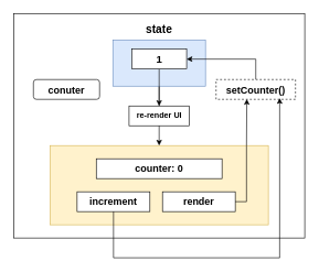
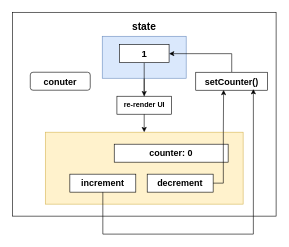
  <mxCell id="0" />
  <mxCell id="1" parent="0" />
  <mxCell id="2" value="" style="rounded=0;whiteSpace=wrap;html=1;" vertex="1" parent="1"><mxGeometry x="20" y="20" width="440" height="340" as="geometry" /></mxCell>
  <mxCell id="3" value="" style="rounded=0;whiteSpace=wrap;html=1;fillColor=#fff2cc;strokeColor=#d6b656;" vertex="1" parent="1"><mxGeometry x="75" y="220" width="330" height="120" as="geometry" /></mxCell>
  <mxCell id="4" value="increment" style="rounded=0;whiteSpace=wrap;html=1;fontStyle=1;fontSize=15;" vertex="1" parent="1"><mxGeometry x="116" y="290" width="110" height="30" as="geometry" /></mxCell>
- <mxCell id="5" value="render" style="rounded=0;whiteSpace=wrap;html=1;fontStyle=1;fontSize=15;" vertex="1" parent="1"><mxGeometry x="245" y="290" width="110" height="30" as="geometry" /></mxCell>
- <mxCell id="6" value="counter: 0" style="rounded=0;whiteSpace=wrap;html=1;fontStyle=1;fontSize=15;" vertex="1" parent="1"><mxGeometry x="145" y="240" width="190" height="30" as="geometry" /></mxCell>
+ <mxCell id="5" value="decrement" style="rounded=0;whiteSpace=wrap;html=1;fontStyle=1;fontSize=15;" vertex="1" parent="1"><mxGeometry x="245" y="290" width="110" height="30" as="geometry" /></mxCell>
+ <mxCell id="6" value="counter: 0" style="rounded=0;whiteSpace=wrap;html=1;fontStyle=1;fontSize=15;" vertex="1" parent="1"><mxGeometry x="190" y="240" width="190" height="30" as="geometry" /></mxCell>
  <mxCell id="7" style="edgeStyle=orthogonalEdgeStyle;rounded=0;orthogonalLoop=1;jettySize=auto;html=1;" edge="1" parent="1" source="8" target="3"><mxGeometry relative="1" as="geometry" /></mxCell>
  <mxCell id="8" value="" style="rounded=0;whiteSpace=wrap;html=1;fontStyle=0;fillColor=#dae8fc;strokeColor=#6c8ebf;" vertex="1" parent="1"><mxGeometry x="170" y="60" width="140" height="70" as="geometry" /></mxCell>
  <mxCell id="9" value="state" style="text;html=1;align=center;verticalAlign=middle;whiteSpace=wrap;rounded=0;fontStyle=1;fontSize=17;" vertex="1" parent="1"><mxGeometry x="150" y="30" width="180" height="30" as="geometry" /></mxCell>
  <mxCell id="10" style="edgeStyle=orthogonalEdgeStyle;rounded=0;orthogonalLoop=1;jettySize=auto;html=1;" edge="1" parent="1" source="11" target="17"><mxGeometry relative="1" as="geometry" /></mxCell>
  <mxCell id="11" value="1" style="rounded=0;whiteSpace=wrap;html=1;fontStyle=1;fontSize=16;" vertex="1" parent="1"><mxGeometry x="198.5" y="74" width="83" height="30" as="geometry" /></mxCell>
  <mxCell id="12" value="conuter" style="whiteSpace=wrap;html=1;fontStyle=1;fontSize=15;rounded=1;" vertex="1" parent="1"><mxGeometry x="50" y="120" width="100" height="30" as="geometry" /></mxCell>
  <mxCell id="13" style="edgeStyle=orthogonalEdgeStyle;rounded=0;orthogonalLoop=1;jettySize=auto;html=1;entryX=1;entryY=0.5;entryDx=0;entryDy=0;" edge="1" parent="1" source="14" target="11"><mxGeometry relative="1" as="geometry"><Array as="points"><mxPoint x="386" y="89" /></Array></mxGeometry></mxCell>
- <mxCell id="14" value="setCounter()" style="rounded=0;whiteSpace=wrap;html=1;fontStyle=1;fontSize=15;dashed=1;" vertex="1" parent="1"><mxGeometry x="326" y="120" width="120" height="30" as="geometry" /></mxCell>
+ <mxCell id="14" value="setCounter()" style="rounded=0;whiteSpace=wrap;html=1;fontStyle=1;fontSize=15;" vertex="1" parent="1"><mxGeometry x="326" y="120" width="120" height="30" as="geometry" /></mxCell>
  <mxCell id="15" style="edgeStyle=orthogonalEdgeStyle;rounded=0;orthogonalLoop=1;jettySize=auto;html=1;entryX=0.387;entryY=0.985;entryDx=0;entryDy=0;entryPerimeter=0;" edge="1" parent="1" source="5" target="14"><mxGeometry relative="1" as="geometry"><Array as="points"><mxPoint x="372" y="305" /><mxPoint x="372" y="220" /></Array></mxGeometry></mxCell>
  <mxCell id="16" style="edgeStyle=orthogonalEdgeStyle;rounded=0;orthogonalLoop=1;jettySize=auto;html=1;entryX=0.801;entryY=0.939;entryDx=0;entryDy=0;entryPerimeter=0;" edge="1" parent="1" source="4" target="14"><mxGeometry relative="1" as="geometry"><Array as="points"><mxPoint x="171" y="390" /><mxPoint x="422" y="390" /></Array></mxGeometry></mxCell>
  <mxCell id="17" value="re-render UI" style="rounded=0;whiteSpace=wrap;html=1;fontStyle=1" vertex="1" parent="1"><mxGeometry x="194.5" y="160" width="91" height="30" as="geometry" /></mxCell>
